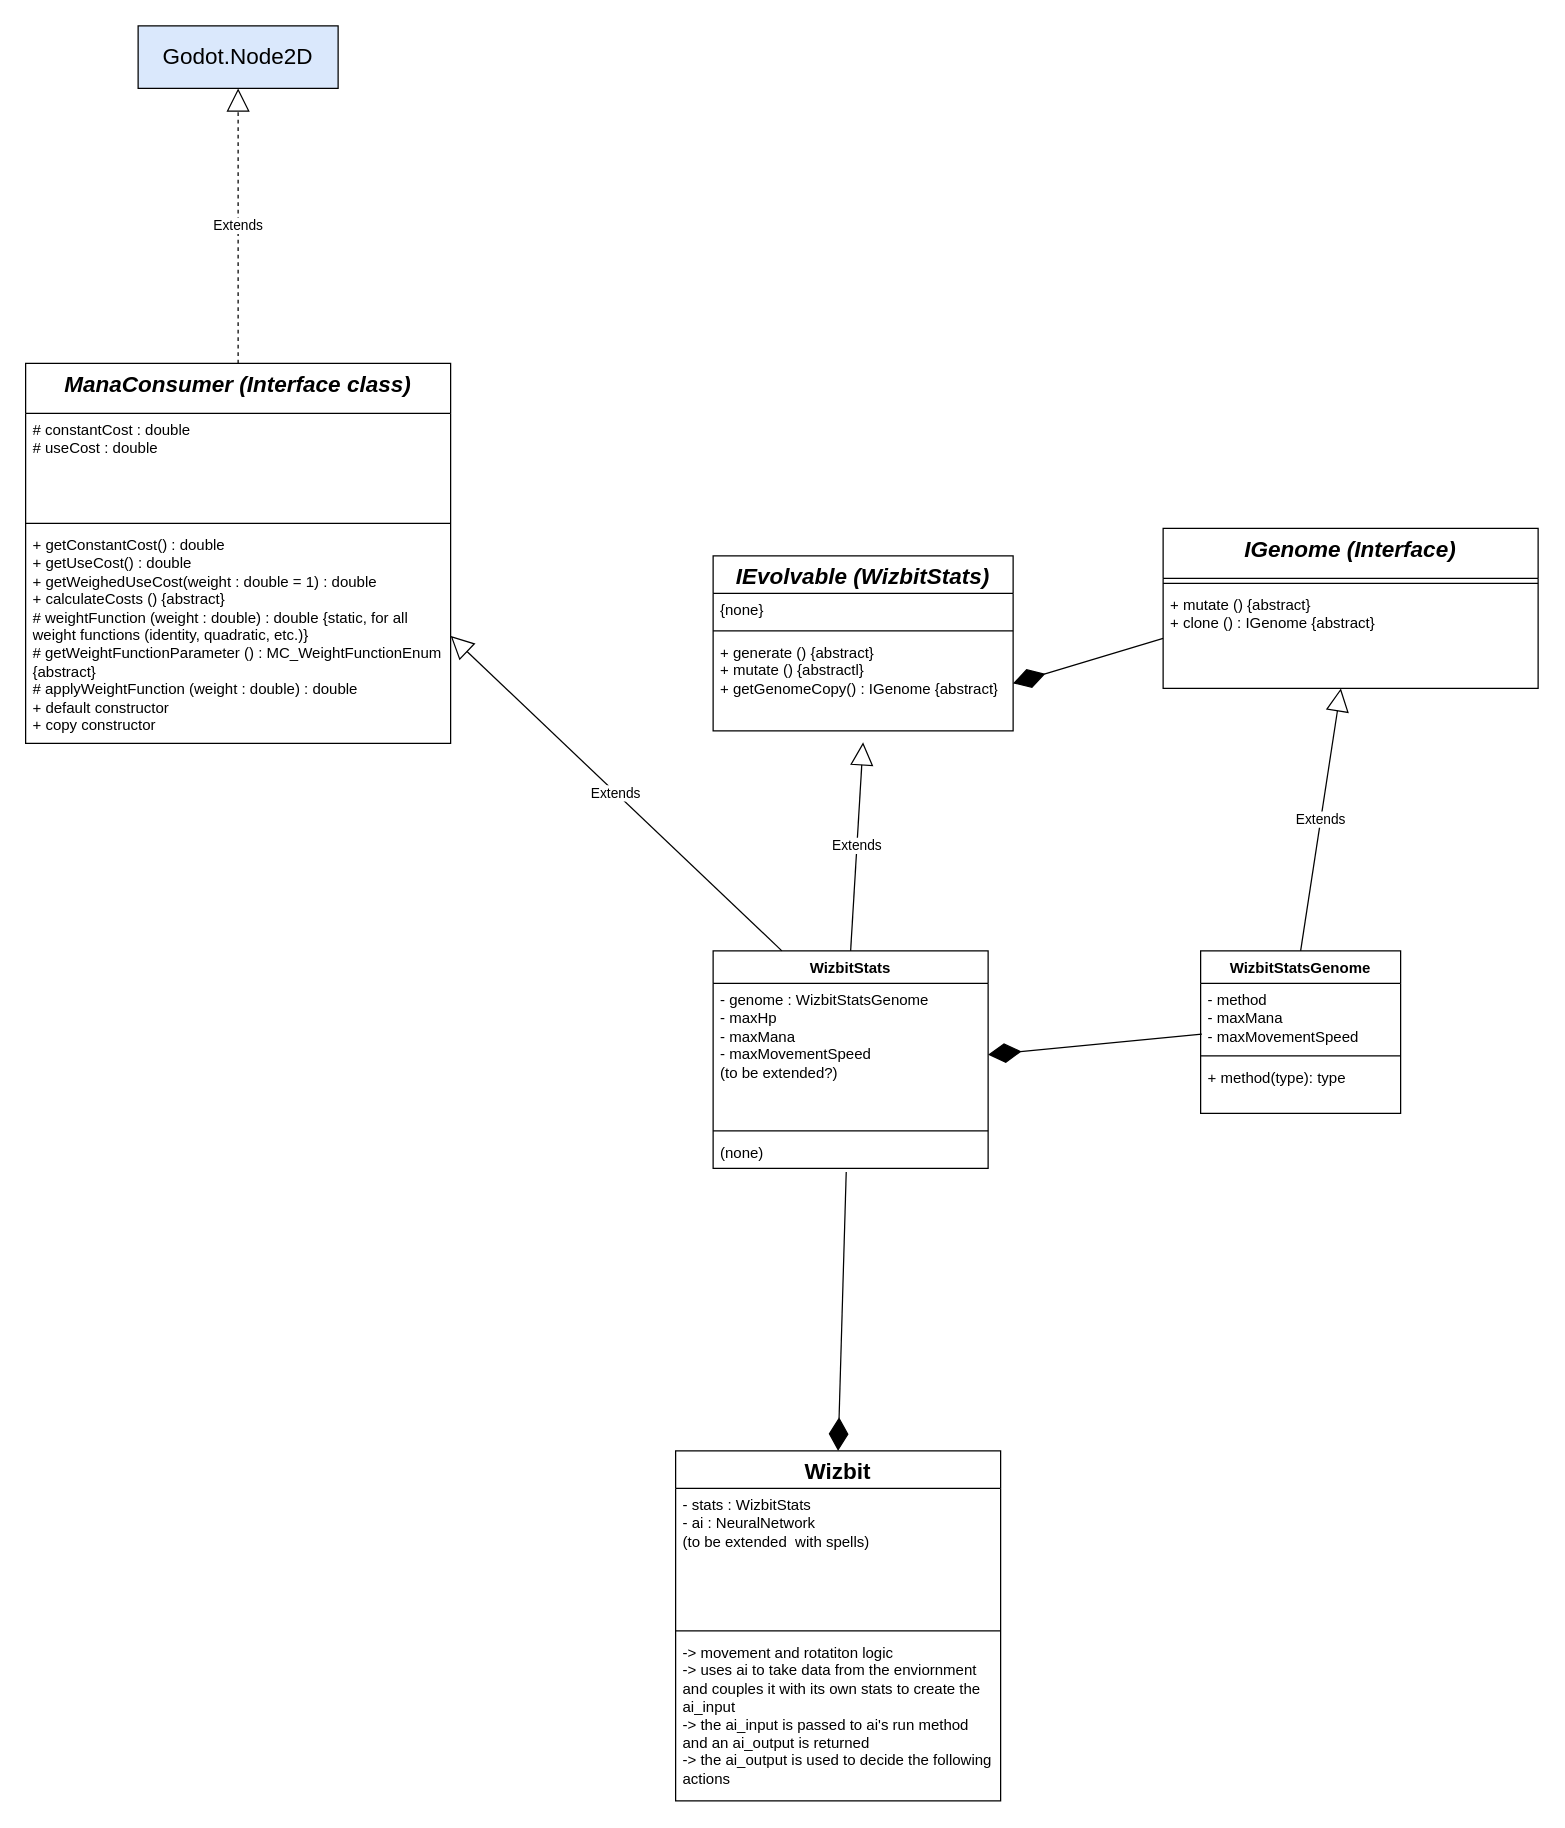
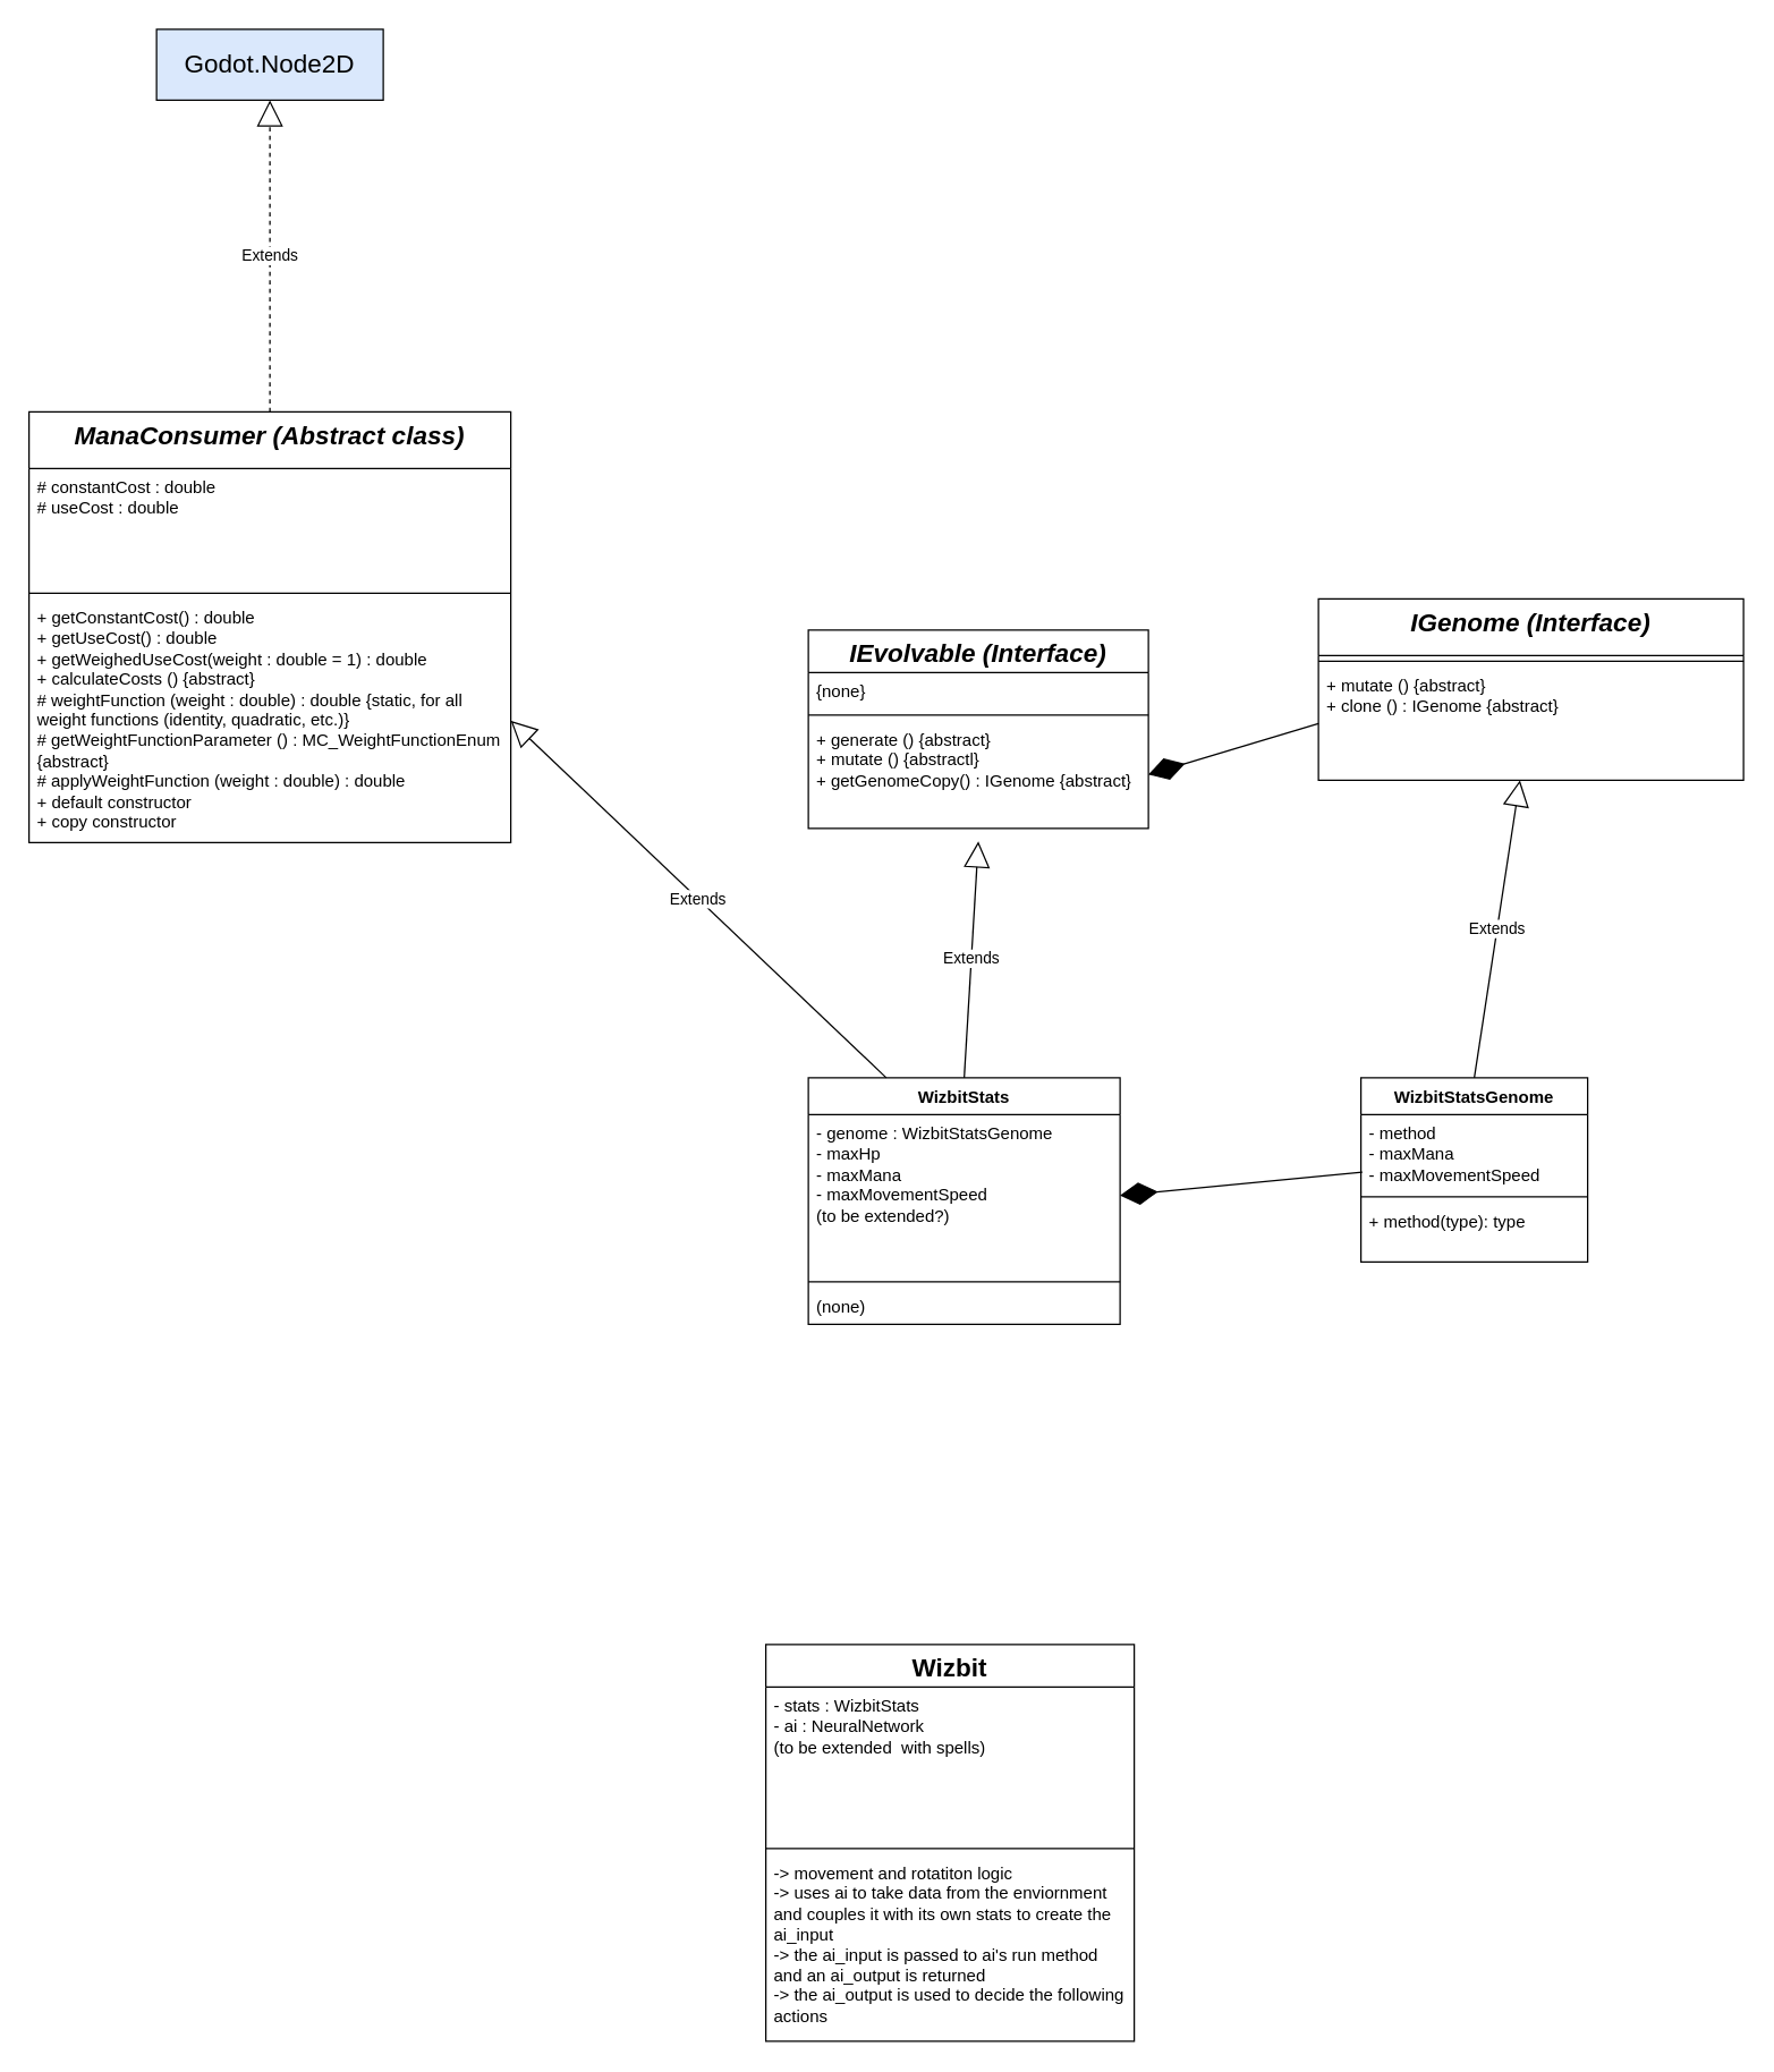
  <mxCell id="0" />
  <mxCell id="1" parent="0" />
  <mxCell id="2" value="WizbitStats" style="swimlane;fontStyle=1;align=center;verticalAlign=top;childLayout=stackLayout;horizontal=1;startSize=26;horizontalStack=0;resizeParent=1;resizeParentMax=0;resizeLast=0;collapsible=1;marginBottom=0;whiteSpace=wrap;html=1;" parent="1" vertex="1"><mxGeometry x="570" y="760" width="220" height="174" as="geometry" /></mxCell>
  <mxCell id="3" value="&lt;div&gt;- genome : WizbitStatsGenome&lt;/div&gt;- maxHp&lt;div&gt;- maxMana&lt;/div&gt;&lt;div&gt;- maxMovementSpeed&lt;/div&gt;&lt;div&gt;(to be extended?)&lt;/div&gt;" style="text;strokeColor=none;fillColor=none;align=left;verticalAlign=top;spacingLeft=4;spacingRight=4;overflow=hidden;rotatable=0;points=[[0,0.5],[1,0.5]];portConstraint=eastwest;whiteSpace=wrap;html=1;" parent="2" vertex="1"><mxGeometry y="26" width="220" height="114" as="geometry" /></mxCell>
  <mxCell id="4" value="" style="line;strokeWidth=1;fillColor=none;align=left;verticalAlign=middle;spacingTop=-1;spacingLeft=3;spacingRight=3;rotatable=0;labelPosition=right;points=[];portConstraint=eastwest;strokeColor=inherit;" parent="2" vertex="1"><mxGeometry y="140" width="220" height="8" as="geometry" /></mxCell>
  <mxCell id="5" value="(none)" style="text;strokeColor=none;fillColor=none;align=left;verticalAlign=top;spacingLeft=4;spacingRight=4;overflow=hidden;rotatable=0;points=[[0,0.5],[1,0.5]];portConstraint=eastwest;whiteSpace=wrap;html=1;" parent="2" vertex="1"><mxGeometry y="148" width="220" height="26" as="geometry" /></mxCell>
- <mxCell id="6" value="&lt;i&gt;&lt;font style=&quot;font-size: 18px;&quot;&gt;IEvolvable (WizbitStats)&lt;/font&gt;&lt;/i&gt;" style="swimlane;fontStyle=1;align=center;verticalAlign=top;childLayout=stackLayout;horizontal=1;startSize=30;horizontalStack=0;resizeParent=1;resizeParentMax=0;resizeLast=0;collapsible=1;marginBottom=0;whiteSpace=wrap;html=1;" parent="1" vertex="1"><mxGeometry x="570" y="444" width="240" height="140" as="geometry" /></mxCell>
+ <mxCell id="6" value="&lt;i&gt;&lt;font style=&quot;font-size: 18px;&quot;&gt;IEvolvable (Interface)&lt;/font&gt;&lt;/i&gt;" style="swimlane;fontStyle=1;align=center;verticalAlign=top;childLayout=stackLayout;horizontal=1;startSize=30;horizontalStack=0;resizeParent=1;resizeParentMax=0;resizeLast=0;collapsible=1;marginBottom=0;whiteSpace=wrap;html=1;" parent="1" vertex="1"><mxGeometry x="570" y="444" width="240" height="140" as="geometry" /></mxCell>
  <mxCell id="7" value="{none}" style="text;strokeColor=none;fillColor=none;align=left;verticalAlign=top;spacingLeft=4;spacingRight=4;overflow=hidden;rotatable=0;points=[[0,0.5],[1,0.5]];portConstraint=eastwest;whiteSpace=wrap;html=1;" parent="6" vertex="1"><mxGeometry y="30" width="240" height="26" as="geometry" /></mxCell>
  <mxCell id="8" value="" style="line;strokeWidth=1;fillColor=none;align=left;verticalAlign=middle;spacingTop=-1;spacingLeft=3;spacingRight=3;rotatable=0;labelPosition=right;points=[];portConstraint=eastwest;strokeColor=inherit;" parent="6" vertex="1"><mxGeometry y="56" width="240" height="8" as="geometry" /></mxCell>
  <mxCell id="9" value="+ generate () {abstract}&lt;div&gt;+ mutate () {abstractl}&lt;/div&gt;&lt;div&gt;+ getGenomeCopy() : IGenome {abstract}&lt;/div&gt;" style="text;strokeColor=none;fillColor=none;align=left;verticalAlign=top;spacingLeft=4;spacingRight=4;overflow=hidden;rotatable=0;points=[[0,0.5],[1,0.5]];portConstraint=eastwest;whiteSpace=wrap;html=1;" parent="6" vertex="1"><mxGeometry y="64" width="240" height="76" as="geometry" /></mxCell>
  <mxCell id="10" value="Extends" style="endArrow=block;endSize=16;endFill=0;html=1;rounded=0;exitX=0.5;exitY=0;exitDx=0;exitDy=0;entryX=0.5;entryY=1.12;entryDx=0;entryDy=0;entryPerimeter=0;" parent="1" source="2" target="9" edge="1"><mxGeometry width="160" relative="1" as="geometry"><mxPoint x="690" y="670" as="sourcePoint" /><mxPoint x="850" y="670" as="targetPoint" /></mxGeometry></mxCell>
  <mxCell id="11" value="WizbitStatsGenome" style="swimlane;fontStyle=1;align=center;verticalAlign=top;childLayout=stackLayout;horizontal=1;startSize=26;horizontalStack=0;resizeParent=1;resizeParentMax=0;resizeLast=0;collapsible=1;marginBottom=0;whiteSpace=wrap;html=1;" parent="1" vertex="1"><mxGeometry x="960" y="760" width="160" height="130" as="geometry" /></mxCell>
  <mxCell id="12" value="- method&lt;div&gt;- maxMana&lt;/div&gt;&lt;div&gt;- maxMovementSpeed&lt;/div&gt;" style="text;strokeColor=none;fillColor=none;align=left;verticalAlign=top;spacingLeft=4;spacingRight=4;overflow=hidden;rotatable=0;points=[[0,0.5],[1,0.5]];portConstraint=eastwest;whiteSpace=wrap;html=1;" parent="11" vertex="1"><mxGeometry y="26" width="160" height="54" as="geometry" /></mxCell>
  <mxCell id="13" value="" style="line;strokeWidth=1;fillColor=none;align=left;verticalAlign=middle;spacingTop=-1;spacingLeft=3;spacingRight=3;rotatable=0;labelPosition=right;points=[];portConstraint=eastwest;strokeColor=inherit;" parent="11" vertex="1"><mxGeometry y="80" width="160" height="8" as="geometry" /></mxCell>
  <mxCell id="14" value="+ method(type): type" style="text;strokeColor=none;fillColor=none;align=left;verticalAlign=top;spacingLeft=4;spacingRight=4;overflow=hidden;rotatable=0;points=[[0,0.5],[1,0.5]];portConstraint=eastwest;whiteSpace=wrap;html=1;" parent="11" vertex="1"><mxGeometry y="88" width="160" height="42" as="geometry" /></mxCell>
  <mxCell id="15" value="&lt;i&gt;&lt;font style=&quot;font-size: 18px;&quot;&gt;IGenome (Interface)&lt;/font&gt;&lt;/i&gt;" style="swimlane;fontStyle=1;align=center;verticalAlign=top;childLayout=stackLayout;horizontal=1;startSize=40;horizontalStack=0;resizeParent=1;resizeParentMax=0;resizeLast=0;collapsible=1;marginBottom=0;whiteSpace=wrap;html=1;" parent="1" vertex="1"><mxGeometry x="930" y="422" width="300" height="128" as="geometry" /></mxCell>
  <mxCell id="16" value="" style="line;strokeWidth=1;fillColor=none;align=left;verticalAlign=middle;spacingTop=-1;spacingLeft=3;spacingRight=3;rotatable=0;labelPosition=right;points=[];portConstraint=eastwest;strokeColor=inherit;" parent="15" vertex="1"><mxGeometry y="40" width="300" height="8" as="geometry" /></mxCell>
  <mxCell id="17" value="&lt;div&gt;&lt;span style=&quot;background-color: initial;&quot;&gt;+ mutate () {abstract}&lt;/span&gt;&lt;br&gt;&lt;/div&gt;&lt;div&gt;&lt;span style=&quot;background-color: initial;&quot;&gt;+ clone () : IGenome {abstract}&lt;/span&gt;&lt;/div&gt;" style="text;strokeColor=none;fillColor=none;align=left;verticalAlign=top;spacingLeft=4;spacingRight=4;overflow=hidden;rotatable=0;points=[[0,0.5],[1,0.5]];portConstraint=eastwest;whiteSpace=wrap;html=1;" parent="15" vertex="1"><mxGeometry y="48" width="300" height="80" as="geometry" /></mxCell>
  <mxCell id="18" value="Extends" style="endArrow=block;endSize=16;endFill=0;html=1;rounded=0;exitX=0.5;exitY=0;exitDx=0;exitDy=0;entryX=0.474;entryY=1;entryDx=0;entryDy=0;entryPerimeter=0;" parent="1" source="11" target="17" edge="1"><mxGeometry width="160" relative="1" as="geometry"><mxPoint x="980" y="780" as="sourcePoint" /><mxPoint x="960" y="610" as="targetPoint" /></mxGeometry></mxCell>
  <mxCell id="19" value="" style="endArrow=diamondThin;endFill=1;endSize=24;html=1;rounded=0;exitX=0.006;exitY=0.753;exitDx=0;exitDy=0;entryX=1;entryY=0.5;entryDx=0;entryDy=0;exitPerimeter=0;" parent="1" source="12" target="3" edge="1"><mxGeometry width="160" relative="1" as="geometry"><mxPoint x="914" y="600" as="sourcePoint" /><mxPoint x="910" y="811" as="targetPoint" /></mxGeometry></mxCell>
- <mxCell id="20" value="&lt;i&gt;&lt;font style=&quot;font-size: 18px;&quot;&gt;ManaConsumer (Interface class)&lt;/font&gt;&lt;/i&gt;" style="swimlane;fontStyle=1;align=center;verticalAlign=top;childLayout=stackLayout;horizontal=1;startSize=40;horizontalStack=0;resizeParent=1;resizeParentMax=0;resizeLast=0;collapsible=1;marginBottom=0;whiteSpace=wrap;html=1;" parent="1" vertex="1"><mxGeometry x="20" y="290" width="340" height="304" as="geometry" /></mxCell>
+ <mxCell id="20" value="&lt;i&gt;&lt;font style=&quot;font-size: 18px;&quot;&gt;ManaConsumer (Abstract class)&lt;/font&gt;&lt;/i&gt;" style="swimlane;fontStyle=1;align=center;verticalAlign=top;childLayout=stackLayout;horizontal=1;startSize=40;horizontalStack=0;resizeParent=1;resizeParentMax=0;resizeLast=0;collapsible=1;marginBottom=0;whiteSpace=wrap;html=1;" parent="1" vertex="1"><mxGeometry x="20" y="290" width="340" height="304" as="geometry" /></mxCell>
  <mxCell id="21" value="&lt;div&gt;# constantCost : double&lt;/div&gt;&lt;div&gt;# useCost : double&lt;/div&gt;" style="text;strokeColor=none;fillColor=none;align=left;verticalAlign=top;spacingLeft=4;spacingRight=4;overflow=hidden;rotatable=0;points=[[0,0.5],[1,0.5]];portConstraint=eastwest;whiteSpace=wrap;html=1;" parent="20" vertex="1"><mxGeometry y="40" width="340" height="84" as="geometry" /></mxCell>
  <mxCell id="22" value="" style="line;strokeWidth=1;fillColor=none;align=left;verticalAlign=middle;spacingTop=-1;spacingLeft=3;spacingRight=3;rotatable=0;labelPosition=right;points=[];portConstraint=eastwest;strokeColor=inherit;" parent="20" vertex="1"><mxGeometry y="124" width="340" height="8" as="geometry" /></mxCell>
  <mxCell id="23" value="+ getConstantCost() : double&lt;div&gt;+ getUseCost() : double&lt;br&gt;&lt;div&gt;+ getWeighedUseCost(weight : double = 1) : double&lt;/div&gt;&lt;div&gt;+ calculateCosts () {abstract}&lt;/div&gt;&lt;div&gt;# weightFunction (weight : double) : double {static, for all weight functions (identity, quadratic, etc.)}&lt;/div&gt;&lt;div&gt;# getWeightFunctionParameter () : MC_WeightFunctionEnum {abstract}&lt;/div&gt;&lt;div&gt;# applyWeightFunction (weight : double) : double&lt;/div&gt;&lt;div&gt;+ default constructor&lt;/div&gt;&lt;div&gt;+ copy constructor&lt;/div&gt;&lt;/div&gt;" style="text;strokeColor=none;fillColor=none;align=left;verticalAlign=top;spacingLeft=4;spacingRight=4;overflow=hidden;rotatable=0;points=[[0,0.5],[1,0.5]];portConstraint=eastwest;whiteSpace=wrap;html=1;" parent="20" vertex="1"><mxGeometry y="132" width="340" height="172" as="geometry" /></mxCell>
  <mxCell id="24" value="Extends" style="endArrow=block;endSize=16;endFill=0;html=1;rounded=0;exitX=0.5;exitY=0;exitDx=0;exitDy=0;entryX=0.5;entryY=1;entryDx=0;entryDy=0;dashed=1;" parent="1" source="20" target="25" edge="1"><mxGeometry width="160" relative="1" as="geometry"><mxPoint x="260" y="223" as="sourcePoint" /><mxPoint x="190" y="90" as="targetPoint" /></mxGeometry></mxCell>
  <mxCell id="25" value="&lt;font style=&quot;font-size: 18px;&quot;&gt;Godot.Node2D&lt;/font&gt;" style="html=1;whiteSpace=wrap;fillColor=#dae8fc;" parent="1" vertex="1"><mxGeometry x="110" y="20" width="160" height="50" as="geometry" /></mxCell>
  <mxCell id="26" value="Extends" style="endArrow=block;endSize=16;endFill=0;html=1;rounded=0;exitX=0.25;exitY=0;exitDx=0;exitDy=0;entryX=1;entryY=0.5;entryDx=0;entryDy=0;" parent="1" source="2" target="23" edge="1"><mxGeometry width="160" relative="1" as="geometry"><mxPoint x="440" y="760" as="sourcePoint" /><mxPoint x="450" y="564" as="targetPoint" /></mxGeometry></mxCell>
  <mxCell id="27" value="&lt;font style=&quot;font-size: 18px;&quot;&gt;Wizbit&lt;/font&gt;" style="swimlane;fontStyle=1;align=center;verticalAlign=top;childLayout=stackLayout;horizontal=1;startSize=30;horizontalStack=0;resizeParent=1;resizeParentMax=0;resizeLast=0;collapsible=1;marginBottom=0;whiteSpace=wrap;html=1;" parent="1" vertex="1"><mxGeometry x="540" y="1160" width="260" height="280" as="geometry" /></mxCell>
  <mxCell id="28" value="- stats : WizbitStats&lt;div&gt;- ai : NeuralNetwork&lt;/div&gt;&lt;div&gt;(to be extended&amp;nbsp; with spells)&lt;/div&gt;&lt;div&gt;&lt;br&gt;&lt;/div&gt;" style="text;strokeColor=none;fillColor=none;align=left;verticalAlign=top;spacingLeft=4;spacingRight=4;overflow=hidden;rotatable=0;points=[[0,0.5],[1,0.5]];portConstraint=eastwest;whiteSpace=wrap;html=1;" parent="27" vertex="1"><mxGeometry y="30" width="260" height="110" as="geometry" /></mxCell>
  <mxCell id="29" value="" style="line;strokeWidth=1;fillColor=none;align=left;verticalAlign=middle;spacingTop=-1;spacingLeft=3;spacingRight=3;rotatable=0;labelPosition=right;points=[];portConstraint=eastwest;strokeColor=inherit;" parent="27" vertex="1"><mxGeometry y="140" width="260" height="8" as="geometry" /></mxCell>
  <mxCell id="30" value="-&amp;gt; movement and rotatiton logic&lt;div&gt;-&amp;gt; uses ai to take data from the enviornment and couples it with its own stats to create the ai_input&lt;/div&gt;&lt;div&gt;-&amp;gt; the ai_input is passed to ai's run method and an ai_output is returned&lt;/div&gt;&lt;div&gt;-&amp;gt; the ai_output is used to decide the following actions&lt;/div&gt;" style="text;strokeColor=none;fillColor=none;align=left;verticalAlign=top;spacingLeft=4;spacingRight=4;overflow=hidden;rotatable=0;points=[[0,0.5],[1,0.5]];portConstraint=eastwest;whiteSpace=wrap;html=1;" parent="27" vertex="1"><mxGeometry y="148" width="260" height="132" as="geometry" /></mxCell>
- <mxCell id="31" value="" style="endArrow=diamondThin;endFill=1;endSize=24;html=1;rounded=0;exitX=0.484;exitY=1.114;exitDx=0;exitDy=0;exitPerimeter=0;entryX=0.5;entryY=0;entryDx=0;entryDy=0;" parent="1" source="5" target="27" edge="1"><mxGeometry width="160" relative="1" as="geometry"><mxPoint x="891" y="1050" as="sourcePoint" /><mxPoint x="760" y="1080" as="targetPoint" /></mxGeometry></mxCell>
  <mxCell id="32" value="" style="endArrow=diamondThin;endFill=1;endSize=24;html=1;rounded=0;exitX=0;exitY=0.5;exitDx=0;exitDy=0;entryX=1;entryY=0.5;entryDx=0;entryDy=0;" edge="1" parent="1" source="17" target="9"><mxGeometry width="160" relative="1" as="geometry"><mxPoint x="866" y="594" as="sourcePoint" /><mxPoint x="860" y="817" as="targetPoint" /></mxGeometry></mxCell>
